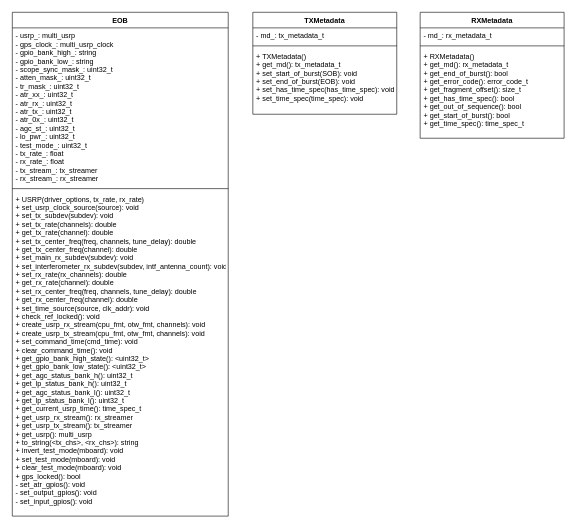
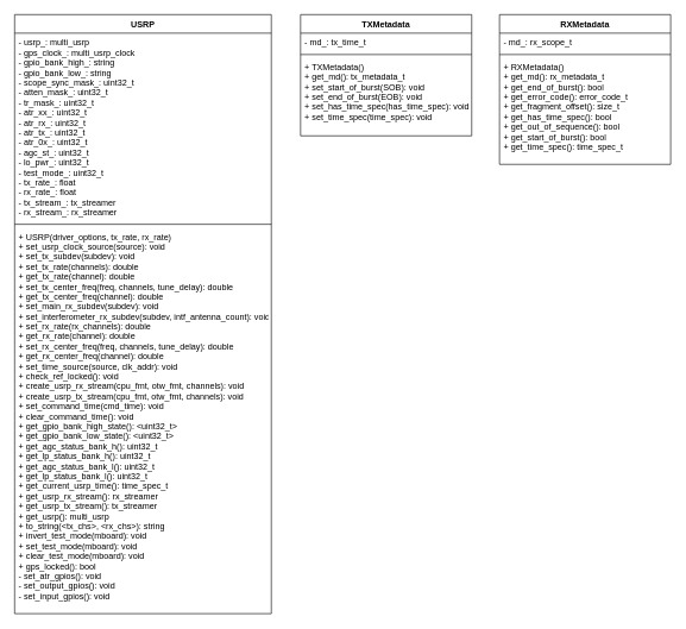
  <mxCell id="0" />
  <mxCell id="1" parent="0" />
- <mxCell id="2" value="EOB" style="swimlane;fontStyle=1;align=center;verticalAlign=top;childLayout=stackLayout;horizontal=1;startSize=26;horizontalStack=0;resizeParent=1;resizeParentMax=0;resizeLast=0;collapsible=1;marginBottom=0;" vertex="1" parent="1"><mxGeometry x="20" y="20" width="360" height="840" as="geometry" /></mxCell>
+ <mxCell id="2" value="USRP" style="swimlane;fontStyle=1;align=center;verticalAlign=top;childLayout=stackLayout;horizontal=1;startSize=26;horizontalStack=0;resizeParent=1;resizeParentMax=0;resizeLast=0;collapsible=1;marginBottom=0;" vertex="1" parent="1"><mxGeometry x="20" y="20" width="360" height="840" as="geometry" /></mxCell>
  <mxCell id="3" value="- usrp_: multi_usrp&#10;- gps_clock_: multi_usrp_clock&#10;- gpio_bank_high_: string&#10;- gpio_bank_low_: string&#10;- scope_sync_mask_: uint32_t&#10;- atten_mask_: uint32_t&#10;- tr_mask_: uint32_t&#10;- atr_xx_: uint32_t&#10;- atr_rx_: uint32_t&#10;- atr_tx_: uint32_t&#10;- atr_0x_: uint32_t&#10;- agc_st_: uint32_t&#10;- lo_pwr_: uint32_t&#10;- test_mode_: uint32_t&#10;- tx_rate_: float&#10;- rx_rate_: float&#10;- tx_stream_: tx_streamer&#10;- rx_stream_: rx_streamer" style="text;strokeColor=none;fillColor=none;align=left;verticalAlign=top;spacingLeft=4;spacingRight=4;overflow=hidden;rotatable=0;points=[[0,0.5],[1,0.5]];portConstraint=eastwest;" vertex="1" parent="2"><mxGeometry y="26" width="360" height="264" as="geometry" /></mxCell>
  <mxCell id="4" value="" style="line;strokeWidth=1;fillColor=none;align=left;verticalAlign=middle;spacingTop=-1;spacingLeft=3;spacingRight=3;rotatable=0;labelPosition=right;points=[];portConstraint=eastwest;" vertex="1" parent="2"><mxGeometry y="290" width="360" height="8" as="geometry" /></mxCell>
  <mxCell id="5" value="+ USRP(driver_options, tx_rate, rx_rate)&#10;+ set_usrp_clock_source(source): void&#10;+ set_tx_subdev(subdev): void&#10;+ set_tx_rate(channels): double&#10;+ get_tx_rate(channel): double&#10;+ set_tx_center_freq(freq, channels, tune_delay): double&#10;+ get_tx_center_freq(channel): double&#10;+ set_main_rx_subdev(subdev): void&#10;+ set_interferometer_rx_subdev(subdev, intf_antenna_count): void&#10;+ set_rx_rate(rx_channels): double&#10;+ get_rx_rate(channel): double&#10;+ set_rx_center_freq(freq, channels, tune_delay): double&#10;+ get_rx_center_freq(channel): double&#10;+ set_time_source(source, clk_addr): void&#10;+ check_ref_locked(): void&#10;+ create_usrp_rx_stream(cpu_fmt, otw_fmt, channels): void&#10;+ create_usrp_tx_stream(cpu_fmt, otw_fmt, channels): void&#10;+ set_command_time(cmd_time): void&#10;+ clear_command_time(): void&#10;+ get_gpio_bank_high_state(): &lt;uint32_t&gt;&#10;+ get_gpio_bank_low_state(): &lt;uint32_t&gt;&#10;+ get_agc_status_bank_h(): uint32_t&#10;+ get_lp_status_bank_h(): uint32_t&#10;+ get_agc_status_bank_l(): uint32_t&#10;+ get_lp_status_bank_l(): uint32_t&#10;+ get_current_usrp_time(): time_spec_t&#10;+ get_usrp_rx_stream(): rx_streamer&#10;+ get_usrp_tx_stream(): tx_streamer&#10;+ get_usrp(): multi_usrp&#10;+ to_string(&lt;tx_chs&gt;, &lt;rx_chs&gt;): string&#10;+ invert_test_mode(mboard): void&#10;+ set_test_mode(mboard): void&#10;+ clear_test_mode(mboard): void&#10;+ gps_locked(): bool&#10;- set_atr_gpios(): void&#10;- set_output_gpios(): void&#10;- set_input_gpios(): void&#10;&#10;&#10;&#10;&#10;&#10;&#10;" style="text;strokeColor=none;fillColor=none;align=left;verticalAlign=top;spacingLeft=4;spacingRight=4;overflow=hidden;rotatable=0;points=[[0,0.5],[1,0.5]];portConstraint=eastwest;" vertex="1" parent="2"><mxGeometry y="298" width="360" height="542" as="geometry" /></mxCell>
  <mxCell id="6" value="TXMetadata" style="swimlane;fontStyle=1;align=center;verticalAlign=top;childLayout=stackLayout;horizontal=1;startSize=26;horizontalStack=0;resizeParent=1;resizeParentMax=0;resizeLast=0;collapsible=1;marginBottom=0;" vertex="1" parent="1"><mxGeometry x="421" y="20" width="240" height="170" as="geometry" /></mxCell>
- <mxCell id="7" value="- md_: tx_metadata_t" style="text;strokeColor=none;fillColor=none;align=left;verticalAlign=top;spacingLeft=4;spacingRight=4;overflow=hidden;rotatable=0;points=[[0,0.5],[1,0.5]];portConstraint=eastwest;" vertex="1" parent="6"><mxGeometry y="26" width="240" height="26" as="geometry" /></mxCell>
+ <mxCell id="7" value="- md_: tx_time_t" style="text;strokeColor=none;fillColor=none;align=left;verticalAlign=top;spacingLeft=4;spacingRight=4;overflow=hidden;rotatable=0;points=[[0,0.5],[1,0.5]];portConstraint=eastwest;" vertex="1" parent="6"><mxGeometry y="26" width="240" height="26" as="geometry" /></mxCell>
  <mxCell id="8" value="" style="line;strokeWidth=1;fillColor=none;align=left;verticalAlign=middle;spacingTop=-1;spacingLeft=3;spacingRight=3;rotatable=0;labelPosition=right;points=[];portConstraint=eastwest;" vertex="1" parent="6"><mxGeometry y="52" width="240" height="8" as="geometry" /></mxCell>
  <mxCell id="9" value="+ TXMetadata()&#10;+ get_md(): tx_metadata_t&#10;+ set_start_of_burst(SOB): void&#10;+ set_end_of_burst(EOB): void&#10;+ set_has_time_spec(has_time_spec): void&#10;+ set_time_spec(time_spec): void&#10;" style="text;strokeColor=none;fillColor=none;align=left;verticalAlign=top;spacingLeft=4;spacingRight=4;overflow=hidden;rotatable=0;points=[[0,0.5],[1,0.5]];portConstraint=eastwest;" vertex="1" parent="6"><mxGeometry y="60" width="240" height="110" as="geometry" /></mxCell>
  <mxCell id="10" value="RXMetadata" style="swimlane;fontStyle=1;align=center;verticalAlign=top;childLayout=stackLayout;horizontal=1;startSize=26;horizontalStack=0;resizeParent=1;resizeParentMax=0;resizeLast=0;collapsible=1;marginBottom=0;" vertex="1" parent="1"><mxGeometry x="700" y="20" width="240" height="210" as="geometry" /></mxCell>
- <mxCell id="11" value="- md_: rx_metadata_t" style="text;strokeColor=none;fillColor=none;align=left;verticalAlign=top;spacingLeft=4;spacingRight=4;overflow=hidden;rotatable=0;points=[[0,0.5],[1,0.5]];portConstraint=eastwest;" vertex="1" parent="10"><mxGeometry y="26" width="240" height="26" as="geometry" /></mxCell>
+ <mxCell id="11" value="- md_: rx_scope_t" style="text;strokeColor=none;fillColor=none;align=left;verticalAlign=top;spacingLeft=4;spacingRight=4;overflow=hidden;rotatable=0;points=[[0,0.5],[1,0.5]];portConstraint=eastwest;" vertex="1" parent="10"><mxGeometry y="26" width="240" height="26" as="geometry" /></mxCell>
  <mxCell id="12" value="" style="line;strokeWidth=1;fillColor=none;align=left;verticalAlign=middle;spacingTop=-1;spacingLeft=3;spacingRight=3;rotatable=0;labelPosition=right;points=[];portConstraint=eastwest;" vertex="1" parent="10"><mxGeometry y="52" width="240" height="8" as="geometry" /></mxCell>
  <mxCell id="13" value="+ RXMetadata()&#10;+ get_md(): rx_metadata_t&#10;+ get_end_of_burst(): bool&#10;+ get_error_code(): error_code_t&#10;+ get_fragment_offset(): size_t&#10;+ get_has_time_spec(): bool&#10;+ get_out_of_sequence(): bool&#10;+ get_start_of_burst(): bool&#10;+ get_time_spec(): time_spec_t" style="text;strokeColor=none;fillColor=none;align=left;verticalAlign=top;spacingLeft=4;spacingRight=4;overflow=hidden;rotatable=0;points=[[0,0.5],[1,0.5]];portConstraint=eastwest;" vertex="1" parent="10"><mxGeometry y="60" width="240" height="150" as="geometry" /></mxCell>
